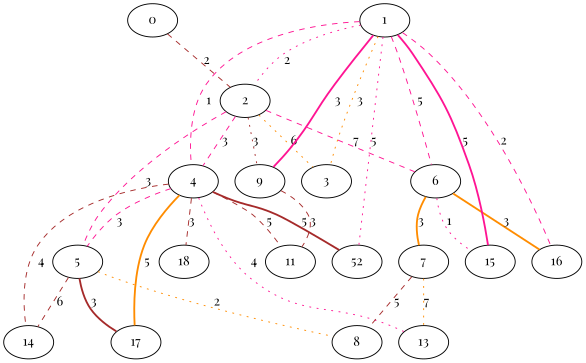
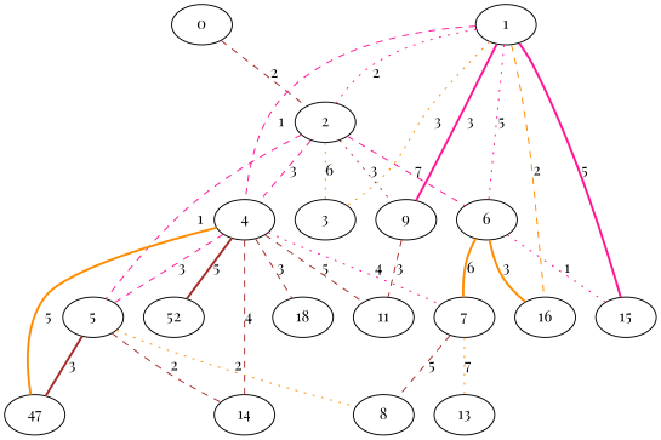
  graph {
    fontname="Playfair Display"
    node [fontname="Playfair Display" habit=9 x=4 y=9]
    edge [color=deeppink fontname="Playfair Display" style=dashed weight=3]
    0 [habit=8 x=3 y=3]
    2 [habit=3 x=5 y=5]
    3 [habit=6 y=3]
    4 [habit=8 x=7 y=7]
    6 [habit=4 x=2 y=8]
    9 [base=1 x=7 y=8]
    5 [habit=1 x=8 y=4]
    1 [y=7]
    n9 [habit=6 label=52 x=7 y=10]
    15 [x=1]
    16 [habit=1 x=1 y=6]
    11 [habit=7 x=10]
    13 [base=2 habit=3 x=6 y=10]
    14 [habit=1 x=10 y=6]
-   17 [x=10 y=4]
+   17 [x=10 y=4 label=47]
    18 [habit=4]
    7 [habit=3 x=3 y=5]
    8 [x=6 y=2]
    0 -- 2 [color=brown label=2 weight=2]
    2 -- 3 [color=darkorange label=6 style=dotted weight=6]
    2 -- 4 [label=3]
    2 -- 6 [label=7 weight=7]
    2 -- 9 [color=brown label=3 style=dotted]
-   2 -- 5 [label=3 weight=1]
+   2 -- 5 [label=1 weight=1]
    4 -- 5 [label=3]
    4 -- n9 [color=brown label=5 style=bold weight=5]
    4 -- 11 [color=brown label=5 weight=5]
-   4 -- 13 [label=4 style=dotted weight=4]
+   4 -- 7 [label=4 style=dotted weight=4]
    4 -- 14 [color=brown label=4 weight=4]
    4 -- 17 [color=darkorange label=5 style=bold weight=5]
    4 -- 18 [color=brown label=3]
    6 -- 15 [label=1 style=dotted weight=1]
    6 -- 16 [color=darkorange label=3 style=bold]
-   6 -- 7 [color=darkorange label=3 style=bold]
+   6 -- 7 [color=darkorange label=6 style=bold]
    9 -- 11 [color=brown label=3]
-   5 -- 14 [color=brown label=6 weight=2]
+   5 -- 14 [color=brown label=2 weight=2]
    5 -- 17 [color=brown label=3 style=bold]
    5 -- 8 [color=darkorange label=2 style=dotted weight=2]
    1 -- 2 [label=2 style=dotted weight=2]
    1 -- 3 [color=darkorange label=3 style=dotted]
    1 -- 4 [label=1 weight=1]
-   1 -- 6 [label=5 weight=5]
+   1 -- 6 [label=5 style=dotted weight=5]
    1 -- 9 [label=3 style=bold]
-   1 -- n9 [label=5 style=dotted weight=5]
    1 -- 15 [label=5 style=bold weight=5]
-   1 -- 16 [label=2 weight=2]
+   1 -- 16 [color=darkorange label=2 weight=2]
    7 -- 13 [color=darkorange label=7 style=dotted weight=7]
    7 -- 8 [color=brown label=5 weight=5]
  }
